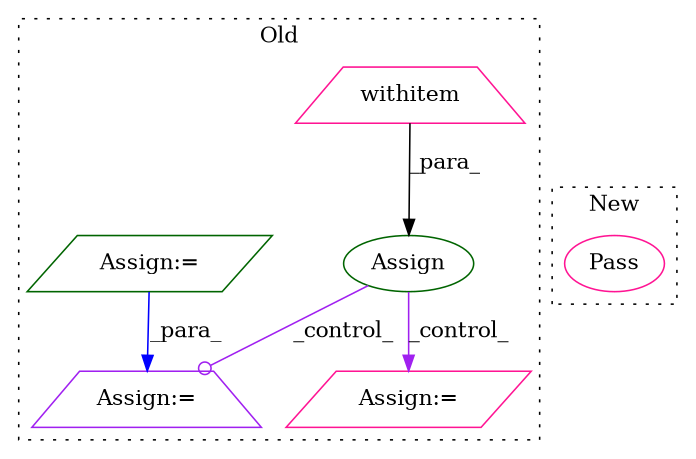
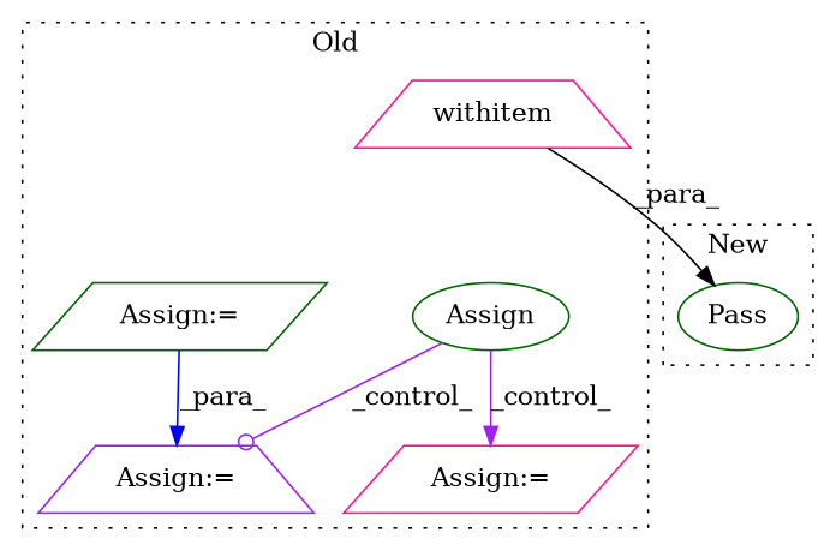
  digraph {
    fontname="DejaVu Serif"
    node [a=68 color=darkgreen fontname="DejaVu Serif" l=3 shape=trapezium]
    edge [arrowhead=normal color=purple fontname="DejaVu Serif"]
    n1 [a=49 color=deeppink l=5 label=withitem s=7134]
    n2 [a=39 l="5,24" label=Assign s="7129,7139" shape=ellipse]
    n3 [color=purple label="Assign:=" s=7595]
    n4 [label="Assign:=" s=7061 shape=parallelogram]
    n5 [color=deeppink l=10 label="Assign:=" s=7223 shape=parallelogram]
-   n6 [a=62 color=deeppink l=4 label=Pass s=6763 shape=ellipse]
+   n6 [a=62 l=4 label=Pass s=6763 shape=ellipse]
    subgraph cluster_1 {
      label=Old
      style=dotted
      n1
      n2
      n3
      n4
      n5
    }
    subgraph cluster_2 {
      label=New
      style=dotted
      n6
    }
-   n1 -> n2 [color=black label=_para_]
+   n1 -> n6 [color=black label=_para_]
    n2 -> n3 [arrowhead=odot label=_control_]
    n2 -> n5 [label=_control_]
    n4 -> n3 [color=blue label=_para_]
  }
